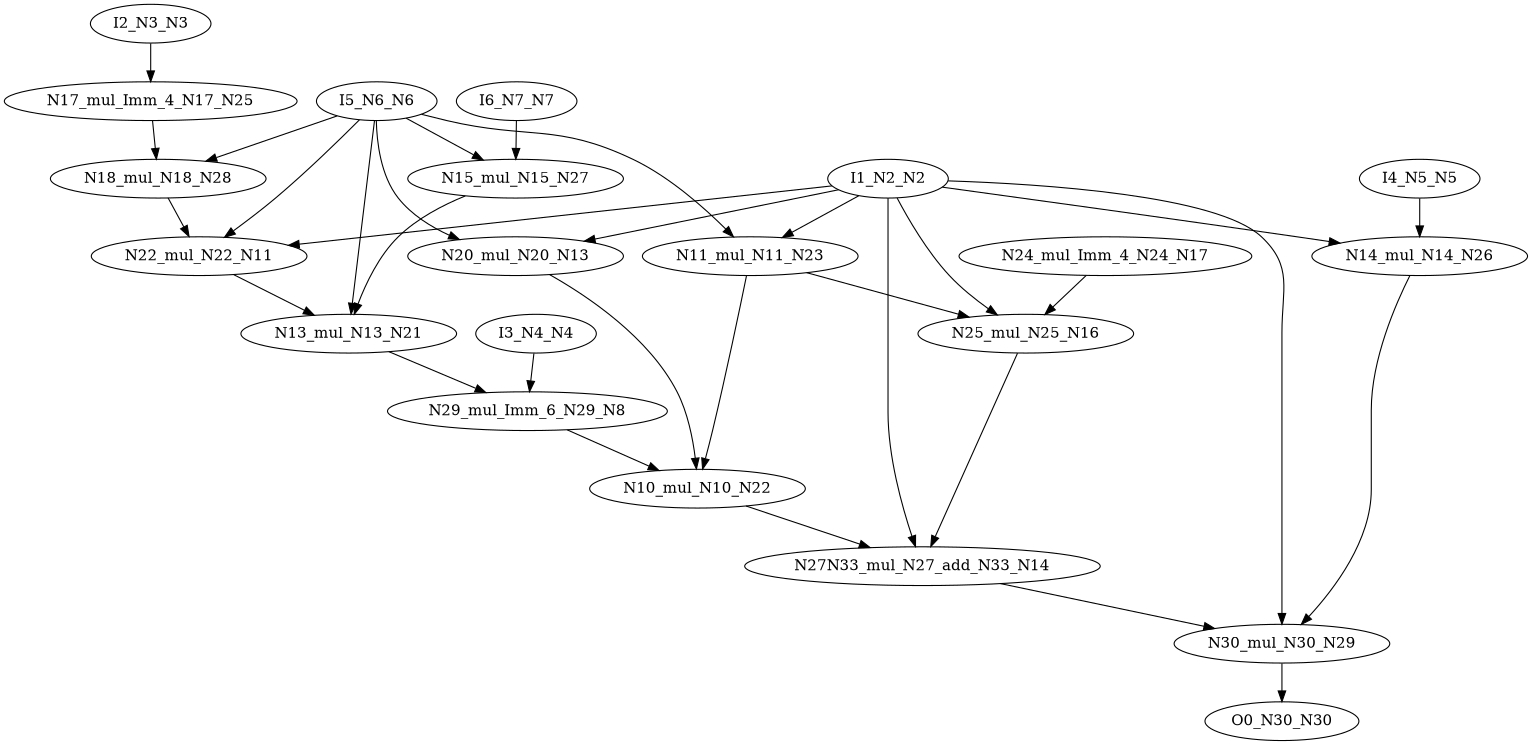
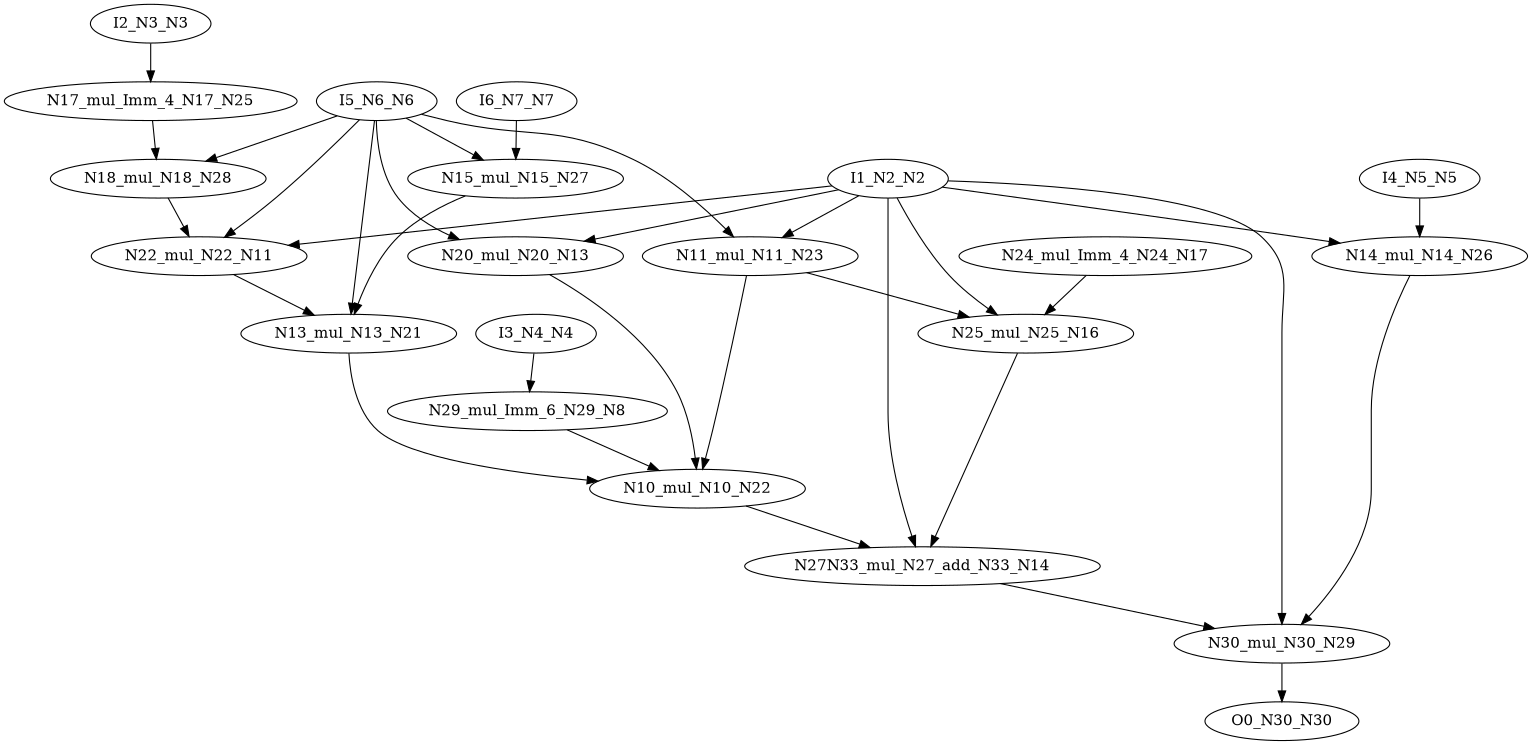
  digraph {
    node [color=black ntype=operation]
    n1 [label=N30_mul_N30_N29]
    n2 [label=O0_N30_N30 ntype=outvar]
    n3 [label=N18_mul_N18_N28]
    n4 [label=N22_mul_N22_N11]
    n5 [label=N13_mul_N13_N21]
    n6 [label=N11_mul_N11_N23]
    n7 [label=N10_mul_N10_N22]
    n8 [label=N25_mul_N25_N16]
    n9 [label=N27N33_mul_N27_add_N33_N14]
    n10 [label=N15_mul_N15_N27]
    n11 [label=N14_mul_N14_N26]
    n12 [label=N17_mul_Imm_4_N17_N25]
    n13 [label=N29_mul_Imm_6_N29_N8]
    n14 [label=N24_mul_Imm_4_N24_N17]
    n15 [label=I1_N2_N2 ntype=invar]
    n16 [label=N20_mul_N20_N13]
    n17 [label=I2_N3_N3 ntype=invar]
    n18 [label=I3_N4_N4 ntype=invar]
    n19 [label=I4_N5_N5 ntype=invar]
    n20 [label=I5_N6_N6 ntype=invar]
    n21 [label=I6_N7_N7 ntype=invar]
    n1 -> n2
    n3 -> n4
    n4 -> n5
-   n5 -> n13
+   n5 -> n7
    n6 -> n7
    n6 -> n8
    n7 -> n9
    n8 -> n9
    n9 -> n1
    n10 -> n5
    n11 -> n1
    n12 -> n3
    n13 -> n7
    n14 -> n8
    n15 -> n1
    n15 -> n4
    n15 -> n6
    n15 -> n8
    n15 -> n9
    n15 -> n11
    n15 -> n16
    n16 -> n7
    n17 -> n12
    n18 -> n13
    n19 -> n11
    n20 -> n3
    n20 -> n4
    n20 -> n5
    n20 -> n6
    n20 -> n10
    n20 -> n16
    n21 -> n10
  }
